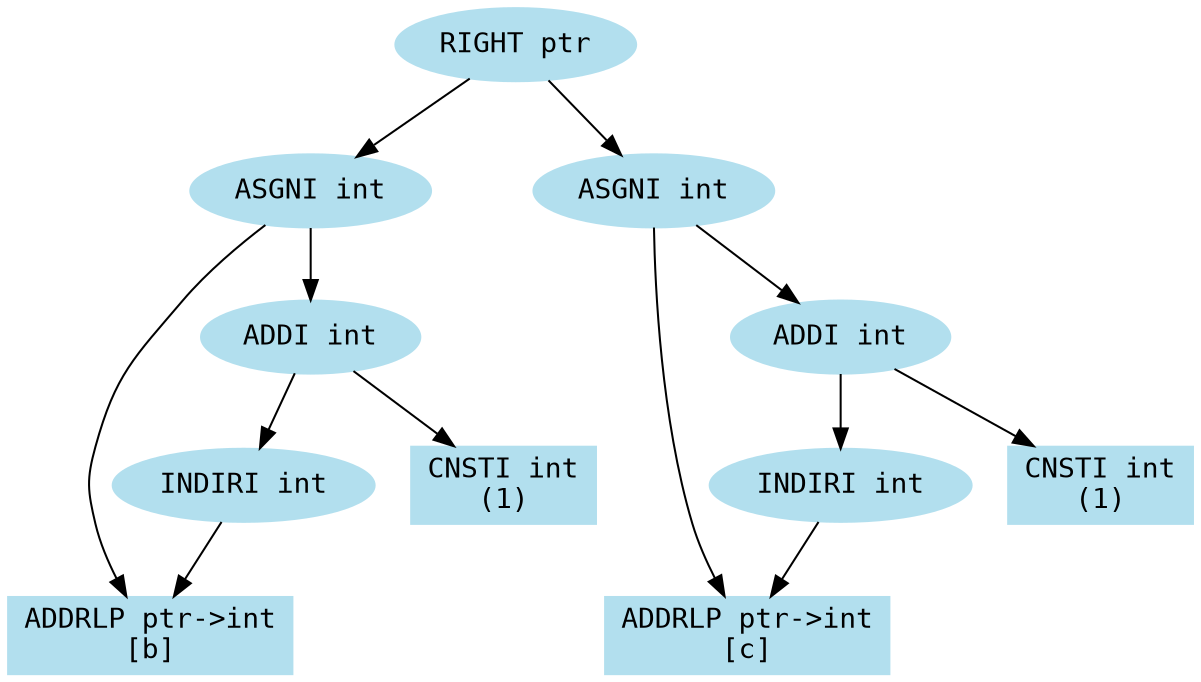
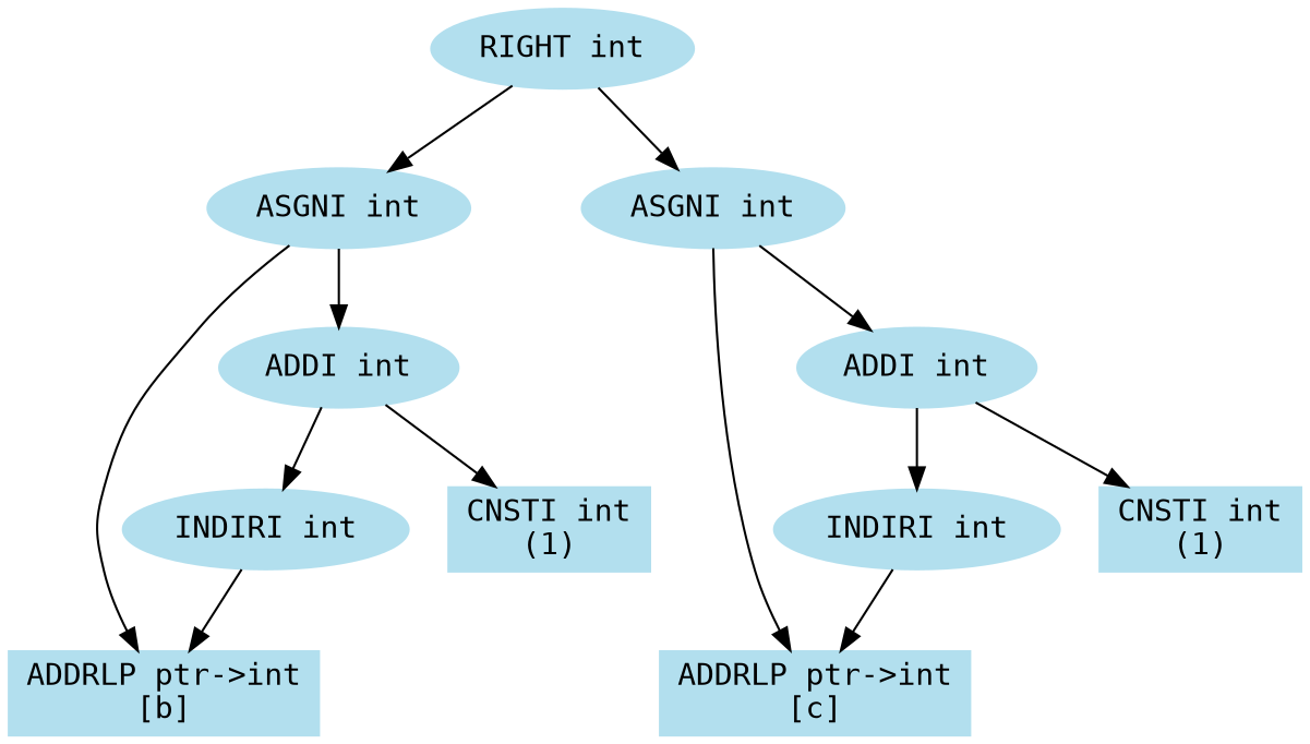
  digraph {
    fontname="DejaVu Sans Mono"
    node [color=lightblue2 style=filled fontname="DejaVu Sans Mono"]
    edge [fontname="DejaVu Sans Mono"]
-   n1 [label="RIGHT ptr"]
+   n1 [label="RIGHT int"]
    n2 [label="ASGNI int"]
    n3 [label="ASGNI int"]
    n4 [label="ADDRLP ptr->int\n\[b\]" shape=box]
    n5 [label="ADDI int"]
    n6 [label="ADDRLP ptr->int\n\[c\]" shape=box]
    n7 [label="ADDI int"]
    n8 [label="INDIRI int"]
    n9 [label="CNSTI int\n\(1\)" shape=box]
    n10 [label="INDIRI int"]
    n11 [label="CNSTI int\n\(1\)" shape=box]
    n1 -> n2
    n1 -> n3
    n2 -> n4
    n2 -> n5
    n3 -> n6
    n3 -> n7
    n5 -> n8
    n5 -> n9
    n7 -> n10
    n7 -> n11
    n8 -> n4
    n10 -> n6
  }
